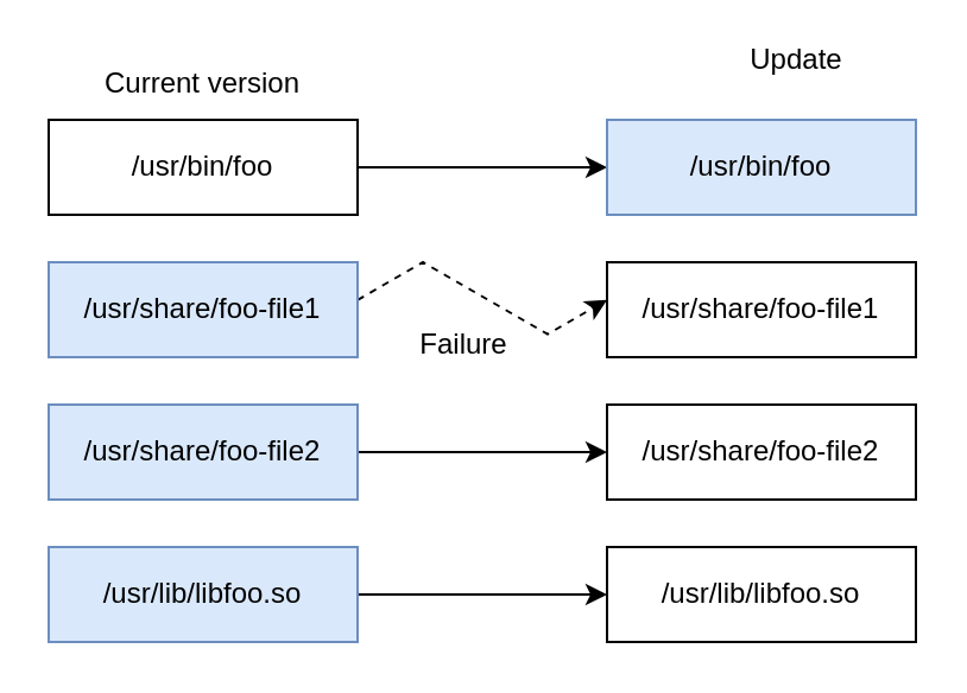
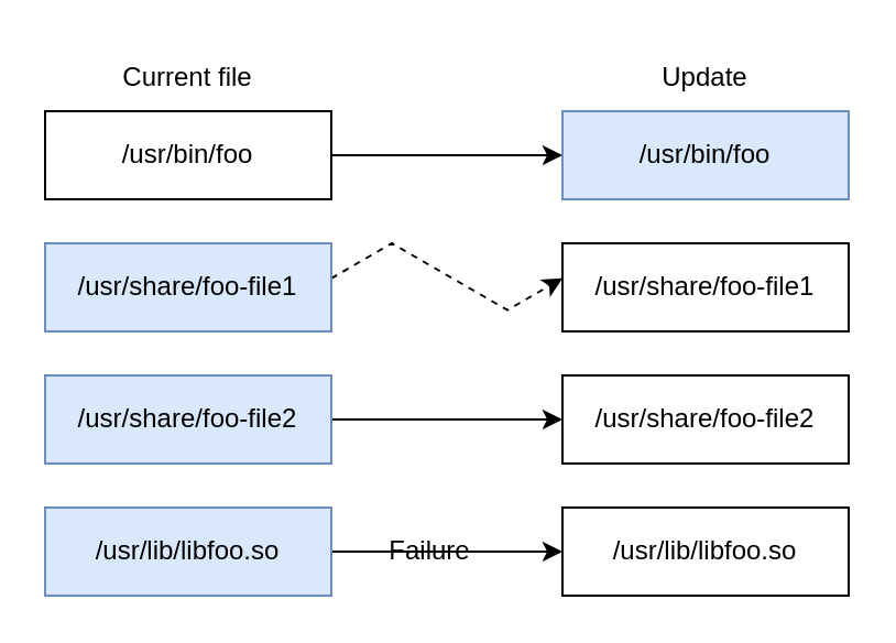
  <mxCell id="0" />
  <mxCell id="1" parent="0" />
  <mxCell id="2" style="edgeStyle=orthogonalEdgeStyle;rounded=0;orthogonalLoop=1;jettySize=auto;html=1;" edge="1" parent="1" source="3" target="10"><mxGeometry relative="1" as="geometry" /></mxCell>
  <mxCell id="3" value="/usr/bin/foo" style="rounded=0;whiteSpace=wrap;html=1;" vertex="1" parent="1"><mxGeometry x="20" y="50" width="130" height="40" as="geometry" /></mxCell>
  <mxCell id="4" style="edgeStyle=isometricEdgeStyle;rounded=0;orthogonalLoop=1;jettySize=auto;html=1;dashed=1;" edge="1" parent="1"><mxGeometry relative="1" as="geometry"><mxPoint x="150" y="125.88" as="sourcePoint" /><mxPoint x="255" y="125.88" as="targetPoint" /><Array as="points"><mxPoint x="205" y="125.88" /></Array></mxGeometry></mxCell>
  <mxCell id="5" value="/usr/share/foo-file1" style="rounded=0;whiteSpace=wrap;html=1;fillColor=#dae8fc;strokeColor=#6c8ebf;" vertex="1" parent="1"><mxGeometry x="20" y="110" width="130" height="40" as="geometry" /></mxCell>
  <mxCell id="6" style="edgeStyle=orthogonalEdgeStyle;rounded=0;orthogonalLoop=1;jettySize=auto;html=1;" edge="1" parent="1" source="7" target="12"><mxGeometry relative="1" as="geometry" /></mxCell>
  <mxCell id="7" value="/usr/share/foo-file2" style="rounded=0;whiteSpace=wrap;html=1;fillColor=#dae8fc;strokeColor=#6c8ebf;" vertex="1" parent="1"><mxGeometry x="20" y="170" width="130" height="40" as="geometry" /></mxCell>
  <mxCell id="8" style="edgeStyle=orthogonalEdgeStyle;rounded=0;orthogonalLoop=1;jettySize=auto;html=1;" edge="1" parent="1" source="9" target="13"><mxGeometry relative="1" as="geometry" /></mxCell>
  <mxCell id="9" value="/usr/lib/libfoo.so" style="rounded=0;whiteSpace=wrap;html=1;fillColor=#dae8fc;strokeColor=#6c8ebf;" vertex="1" parent="1"><mxGeometry x="20" y="230" width="130" height="40" as="geometry" /></mxCell>
  <mxCell id="10" value="/usr/bin/foo" style="rounded=0;whiteSpace=wrap;html=1;fillColor=#dae8fc;strokeColor=#6c8ebf;" vertex="1" parent="1"><mxGeometry x="255" y="50" width="130" height="40" as="geometry" /></mxCell>
  <mxCell id="11" value="/usr/share/foo-file1" style="rounded=0;whiteSpace=wrap;html=1;" vertex="1" parent="1"><mxGeometry x="255" y="110" width="130" height="40" as="geometry" /></mxCell>
  <mxCell id="12" value="/usr/share/foo-file2" style="rounded=0;whiteSpace=wrap;html=1;" vertex="1" parent="1"><mxGeometry x="255" y="170" width="130" height="40" as="geometry" /></mxCell>
  <mxCell id="13" value="/usr/lib/libfoo.so" style="rounded=0;whiteSpace=wrap;html=1;" vertex="1" parent="1"><mxGeometry x="255" y="230" width="130" height="40" as="geometry" /></mxCell>
- <mxCell id="14" value="Update" style="text;html=1;strokeColor=none;fillColor=none;align=center;verticalAlign=middle;whiteSpace=wrap;rounded=0;" vertex="1" parent="1"><mxGeometry x="275" y="10" width="120" height="30" as="geometry" /></mxCell>
- <mxCell id="15" value="Current version" style="text;html=1;strokeColor=none;fillColor=none;align=center;verticalAlign=middle;whiteSpace=wrap;rounded=0;" vertex="1" parent="1"><mxGeometry x="25" y="20" width="120" height="30" as="geometry" /></mxCell>
- <mxCell id="16" value="Failure" style="text;html=1;strokeColor=none;fillColor=none;align=center;verticalAlign=middle;whiteSpace=wrap;rounded=0;" vertex="1" parent="1"><mxGeometry x="165" y="130" width="60" height="30" as="geometry" /></mxCell>
+ <mxCell id="14" value="Update" style="text;html=1;strokeColor=none;fillColor=none;align=center;verticalAlign=middle;whiteSpace=wrap;rounded=0;" vertex="1" parent="1"><mxGeometry x="260" y="20" width="120" height="30" as="geometry" /></mxCell>
+ <mxCell id="15" value="Current file" style="text;html=1;strokeColor=none;fillColor=none;align=center;verticalAlign=middle;whiteSpace=wrap;rounded=0;" vertex="1" parent="1"><mxGeometry x="25" y="20" width="120" height="30" as="geometry" /></mxCell>
+ <mxCell id="16" value="Failure" style="text;html=1;strokeColor=none;fillColor=none;align=center;verticalAlign=middle;whiteSpace=wrap;rounded=0;" vertex="1" parent="1"><mxGeometry x="165" y="235" width="60" height="30" as="geometry" /></mxCell>
